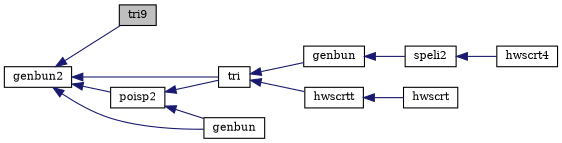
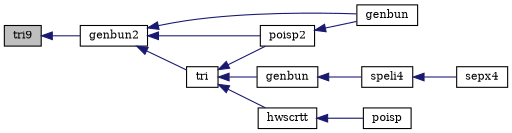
  digraph {
    fontname="DejaVu Serif"
    rankdir=LR
    node [color=black fillcolor=white fontname="DejaVu Serif" fontsize=10 shape=record style=filled]
    edge [color=midnightblue dir=back fontname="DejaVu Serif" fontsize=10 labelfontname=Helvetica labelfontsize=10 style=solid]
    n1 [fillcolor=grey75 fontcolor=black height=0.2 label=tri9 width=0.4]
    n2 [height=0.2 label=genbun2 width=0.4]
    n3 [height=0.2 label=tri width=0.4]
    n4 [height=0.2 label=poisp2 width=0.4]
    n5 [height=0.2 label=genbun width=0.4]
    n6 [height=0.2 label=genbun width=0.4]
    n7 [height=0.2 label=hwscrtt width=0.4]
-   n8 [height=0.2 label=speli2 width=0.4]
-   n9 [height=0.2 label=hwscrt width=0.4]
-   n10 [height=0.2 label=hwscrt4 width=0.4]
-   n2 -> n1
+   n8 [height=0.2 label=speli4 width=0.4]
+   n9 [height=0.2 label=poisp width=0.4]
+   n10 [height=0.2 label=sepx4 width=0.4]
+   n1 -> n2
    n2 -> n3
    n2 -> n4
    n2 -> n5
    n3 -> n6
    n3 -> n7
-   n4 -> n3
+   n3 -> n4
    n4 -> n5
    n6 -> n8
    n7 -> n9
    n8 -> n10
  }
